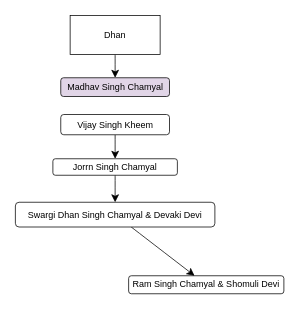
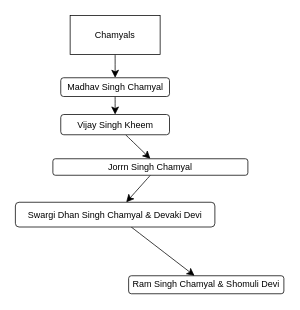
  <mxCell id="0" />
  <mxCell id="1" parent="0" />
  <mxCell id="2" value="" style="edgeStyle=none;curved=1;rounded=0;orthogonalLoop=1;jettySize=auto;html=1;fontSize=12;startSize=8;endSize=8;exitX=0.5;exitY=1;exitDx=0;exitDy=0;" edge="1" parent="1" source="3" target="5"><mxGeometry relative="1" as="geometry"><mxPoint x="161" y="93" as="sourcePoint" /></mxGeometry></mxCell>
- <mxCell id="3" value="Dhan" style="whiteSpace=wrap;html=1;" vertex="1" parent="1"><mxGeometry x="93" y="20" width="120" height="52" as="geometry" /></mxCell>
- <mxCell id="5" value="Madhav Singh Chamyal" style="rounded=1;whiteSpace=wrap;html=1;fillColor=#e1d5e7;" vertex="1" parent="1"><mxGeometry x="80.5" y="103" width="145" height="25" as="geometry" /></mxCell>
+ <mxCell id="3" value="Chamyals" style="whiteSpace=wrap;html=1;" vertex="1" parent="1"><mxGeometry x="93" y="20" width="120" height="52" as="geometry" /></mxCell>
+ <mxCell id="4" style="edgeStyle=none;curved=1;rounded=0;orthogonalLoop=1;jettySize=auto;html=1;entryX=0.5;entryY=0;entryDx=0;entryDy=0;fontSize=12;startSize=8;endSize=8;" edge="1" parent="1" source="5" target="7"><mxGeometry relative="1" as="geometry" /></mxCell>
+ <mxCell id="5" value="Madhav Singh Chamyal" style="rounded=1;whiteSpace=wrap;html=1;" vertex="1" parent="1"><mxGeometry x="80.5" y="103" width="145" height="25" as="geometry" /></mxCell>
  <mxCell id="6" value="" style="edgeStyle=none;curved=1;rounded=0;orthogonalLoop=1;jettySize=auto;html=1;fontSize=12;startSize=8;endSize=8;entryX=0.5;entryY=0;entryDx=0;entryDy=0;" edge="1" parent="1" source="7" target="9"><mxGeometry relative="1" as="geometry" /></mxCell>
  <mxCell id="7" value="Vijay Singh Kheem" style="rounded=1;whiteSpace=wrap;html=1;" vertex="1" parent="1"><mxGeometry x="80.5" y="152" width="145" height="27" as="geometry" /></mxCell>
  <mxCell id="8" value="" style="edgeStyle=none;curved=1;rounded=0;orthogonalLoop=1;jettySize=auto;html=1;fontSize=12;startSize=8;endSize=8;exitX=0.5;exitY=1;exitDx=0;exitDy=0;" edge="1" parent="1" source="9" target="12"><mxGeometry relative="1" as="geometry"><mxPoint x="153" y="246" as="sourcePoint" /><mxPoint x="153" y="301" as="targetPoint" /></mxGeometry></mxCell>
- <mxCell id="9" value="Jorrn Singh Chamyal" style="rounded=1;whiteSpace=wrap;html=1;" vertex="1" parent="1"><mxGeometry x="70" y="211" width="166" height="22" as="geometry" /></mxCell>
+ <mxCell id="9" value="Jorrn Singh Chamyal" style="rounded=1;whiteSpace=wrap;html=1;" vertex="1" parent="1"><mxGeometry x="70" y="211" width="260" height="22" as="geometry" /></mxCell>
  <mxCell id="10" value="Ram Singh Chamyal &amp;amp; Shomuli Devi" style="rounded=1;whiteSpace=wrap;html=1;" vertex="1" parent="1"><mxGeometry x="171" y="367" width="207" height="24" as="geometry" /></mxCell>
  <mxCell id="11" value="" style="edgeStyle=none;curved=1;rounded=0;orthogonalLoop=1;jettySize=auto;html=1;fontSize=12;startSize=8;endSize=8;" edge="1" parent="1" source="12" target="10"><mxGeometry relative="1" as="geometry" /></mxCell>
  <mxCell id="12" value="Swargi Dhan Singh Chamyal &amp;amp; Devaki Devi" style="rounded=1;whiteSpace=wrap;html=1;" vertex="1" parent="1"><mxGeometry x="20" y="269" width="266" height="33" as="geometry" /></mxCell>
